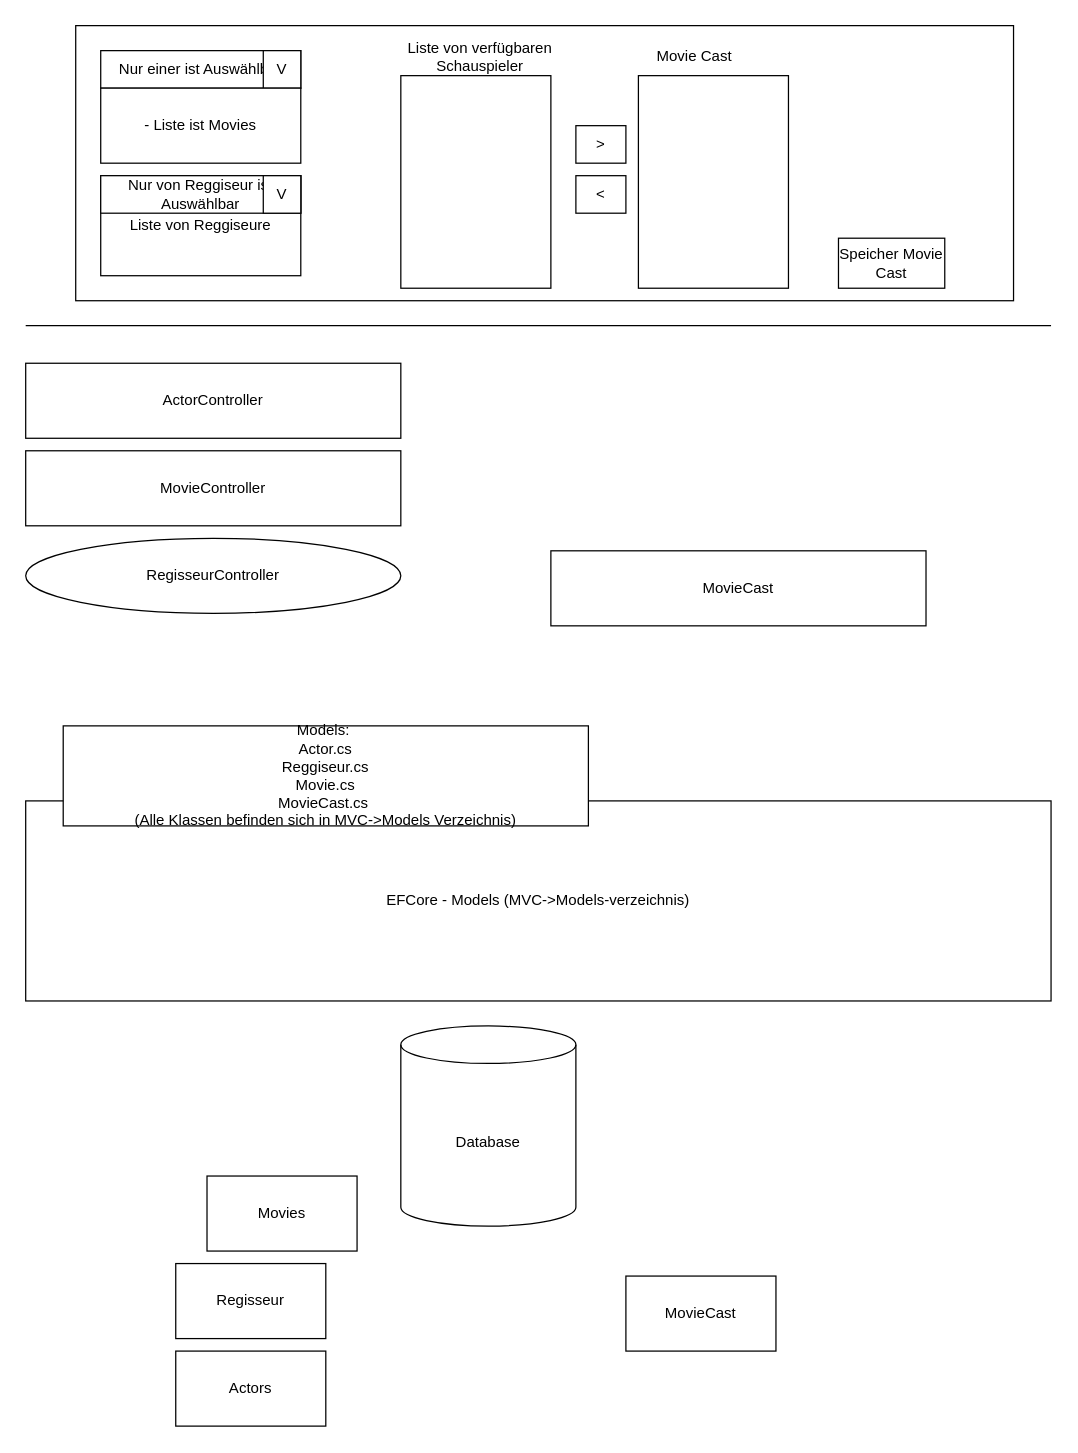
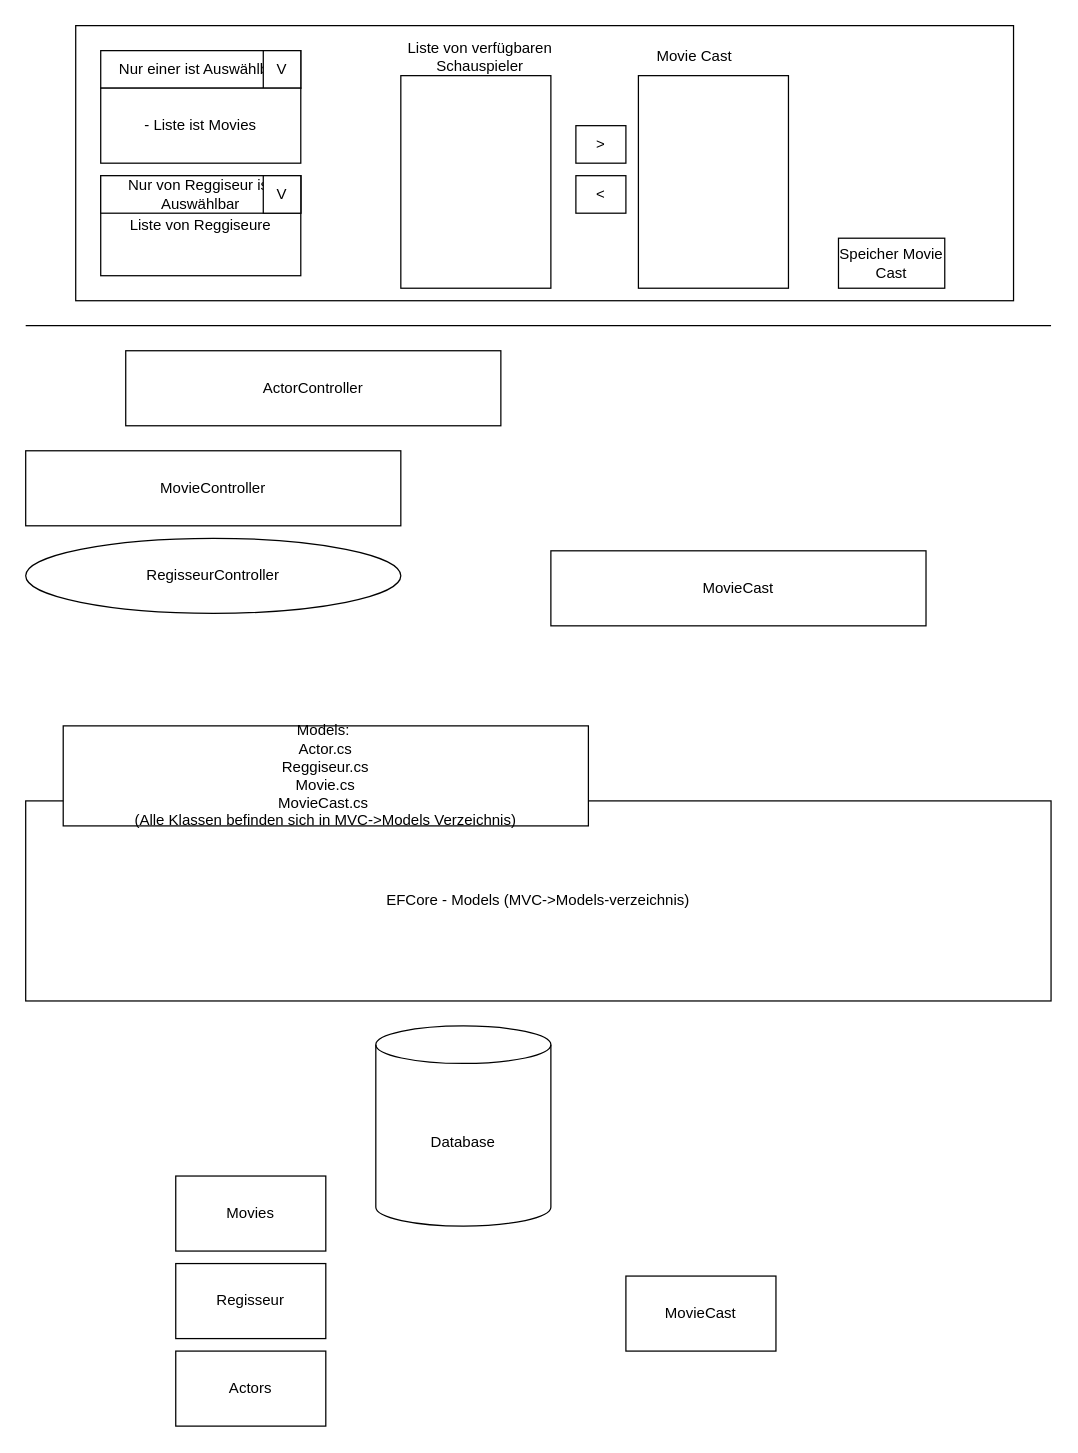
  <mxCell id="0" />
  <mxCell id="1" parent="0" />
- <mxCell id="2" value="Database" style="shape=cylinder3;whiteSpace=wrap;html=1;boundedLbl=1;backgroundOutline=1;size=15;" vertex="1" parent="1"><mxGeometry x="320" y="820" width="140" height="160" as="geometry" /></mxCell>
- <mxCell id="3" value="Movies" style="rounded=0;whiteSpace=wrap;html=1;" vertex="1" parent="1"><mxGeometry x="165" y="940" width="120" height="60" as="geometry" /></mxCell>
+ <mxCell id="2" value="Database" style="shape=cylinder3;whiteSpace=wrap;html=1;boundedLbl=1;backgroundOutline=1;size=15;" vertex="1" parent="1"><mxGeometry x="300" y="820" width="140" height="160" as="geometry" /></mxCell>
+ <mxCell id="3" value="Movies" style="rounded=0;whiteSpace=wrap;html=1;" vertex="1" parent="1"><mxGeometry x="140" y="940" width="120" height="60" as="geometry" /></mxCell>
  <mxCell id="4" value="Actors" style="rounded=0;whiteSpace=wrap;html=1;" vertex="1" parent="1"><mxGeometry x="140" y="1080" width="120" height="60" as="geometry" /></mxCell>
  <mxCell id="5" value="Regisseur" style="rounded=0;whiteSpace=wrap;html=1;" vertex="1" parent="1"><mxGeometry x="140" y="1010" width="120" height="60" as="geometry" /></mxCell>
  <mxCell id="6" value="MovieCast" style="rounded=0;whiteSpace=wrap;html=1;" vertex="1" parent="1"><mxGeometry x="500" y="1020" width="120" height="60" as="geometry" /></mxCell>
  <mxCell id="7" value="EFCore - Models (MVC-&amp;gt;Models-verzeichnis)" style="rounded=0;whiteSpace=wrap;html=1;" vertex="1" parent="1"><mxGeometry y="640" width="820" height="160" as="geometry" x="20" /></mxCell>
- <mxCell id="8" value="ActorController" style="rounded=0;whiteSpace=wrap;html=1;" vertex="1" parent="1"><mxGeometry y="290" width="300" height="60" as="geometry" x="20" /></mxCell>
+ <mxCell id="8" value="ActorController" style="rounded=0;whiteSpace=wrap;html=1;" vertex="1" parent="1"><mxGeometry x="100" y="280" width="300" height="60" as="geometry" /></mxCell>
  <mxCell id="9" value="RegisseurController" style="ellipse;whiteSpace=wrap;html=1;" vertex="1" parent="1"><mxGeometry y="430" width="300" height="60" as="geometry" x="20" /></mxCell>
  <mxCell id="10" value="MovieController" style="rounded=0;whiteSpace=wrap;html=1;" vertex="1" parent="1"><mxGeometry y="360" width="300" height="60" as="geometry" x="20" /></mxCell>
  <mxCell id="11" value="MovieCast" style="rounded=0;whiteSpace=wrap;html=1;" vertex="1" parent="1"><mxGeometry x="440" y="440" width="300" height="60" as="geometry" /></mxCell>
  <mxCell id="12" value="Models:&amp;nbsp;&lt;br&gt;Actor.cs&lt;br&gt;Reggiseur.cs&lt;br&gt;Movie.cs&lt;br&gt;MovieCast.cs&amp;nbsp;&lt;br&gt;(Alle Klassen befinden sich in MVC-&amp;gt;Models Verzeichnis)" style="rounded=0;whiteSpace=wrap;html=1;" vertex="1" parent="1"><mxGeometry x="50" y="580" width="420" height="80" as="geometry" /></mxCell>
  <mxCell id="13" value="" style="endArrow=none;html=1;rounded=0;" edge="1" parent="1"><mxGeometry width="50" height="50" relative="1" as="geometry"><mxPoint y="260" as="sourcePoint" x="20" /><mxPoint x="840" y="260" as="targetPoint" /></mxGeometry></mxCell>
  <mxCell id="14" value="" style="rounded=0;whiteSpace=wrap;html=1;" vertex="1" parent="1"><mxGeometry x="60" y="20" width="750" height="220" as="geometry" /></mxCell>
  <mxCell id="15" value="Nur einer ist Auswählbar" style="rounded=0;whiteSpace=wrap;html=1;" vertex="1" parent="1"><mxGeometry x="80" y="40" width="160" height="30" as="geometry" /></mxCell>
  <mxCell id="16" value="V" style="rounded=0;whiteSpace=wrap;html=1;" vertex="1" parent="1"><mxGeometry x="210" y="40" width="30" height="30" as="geometry" /></mxCell>
  <mxCell id="17" value="- Liste ist Movies" style="rounded=0;whiteSpace=wrap;html=1;" vertex="1" parent="1"><mxGeometry x="80" y="70" width="160" height="60" as="geometry" /></mxCell>
  <mxCell id="18" value="Liste von Reggiseure" style="rounded=0;whiteSpace=wrap;html=1;" vertex="1" parent="1"><mxGeometry x="80" y="140" width="160" height="80" as="geometry" /></mxCell>
  <mxCell id="19" value="Nur von Reggiseur ist Auswählbar" style="rounded=0;whiteSpace=wrap;html=1;" vertex="1" parent="1"><mxGeometry x="80" y="140" width="160" height="30" as="geometry" /></mxCell>
  <mxCell id="20" value="V" style="rounded=0;whiteSpace=wrap;html=1;" vertex="1" parent="1"><mxGeometry x="210" y="140" width="30" height="30" as="geometry" /></mxCell>
  <mxCell id="21" value="" style="rounded=0;whiteSpace=wrap;html=1;" vertex="1" parent="1"><mxGeometry x="320" y="60" width="120" height="170" as="geometry" /></mxCell>
  <mxCell id="22" value="Liste von verfügbaren Schauspieler" style="text;html=1;strokeColor=none;fillColor=none;align=center;verticalAlign=middle;whiteSpace=wrap;rounded=0;" vertex="1" parent="1"><mxGeometry x="320" y="30" width="127" height="30" as="geometry" /></mxCell>
  <mxCell id="23" value="&amp;gt;" style="rounded=0;whiteSpace=wrap;html=1;" vertex="1" parent="1"><mxGeometry x="460" y="100" width="40" height="30" as="geometry" /></mxCell>
  <mxCell id="24" value="&amp;lt;" style="rounded=0;whiteSpace=wrap;html=1;" vertex="1" parent="1"><mxGeometry x="460" y="140" width="40" height="30" as="geometry" /></mxCell>
  <mxCell id="25" value="" style="rounded=0;whiteSpace=wrap;html=1;" vertex="1" parent="1"><mxGeometry x="510" y="60" width="120" height="170" as="geometry" /></mxCell>
  <mxCell id="26" value="Movie Cast" style="text;html=1;strokeColor=none;fillColor=none;align=center;verticalAlign=middle;whiteSpace=wrap;rounded=0;" vertex="1" parent="1"><mxGeometry x="510" y="30" width="90" height="30" as="geometry" /></mxCell>
  <mxCell id="27" value="Speicher Movie Cast" style="rounded=0;whiteSpace=wrap;html=1;" vertex="1" parent="1"><mxGeometry x="670" y="190" width="85" height="40" as="geometry" /></mxCell>
